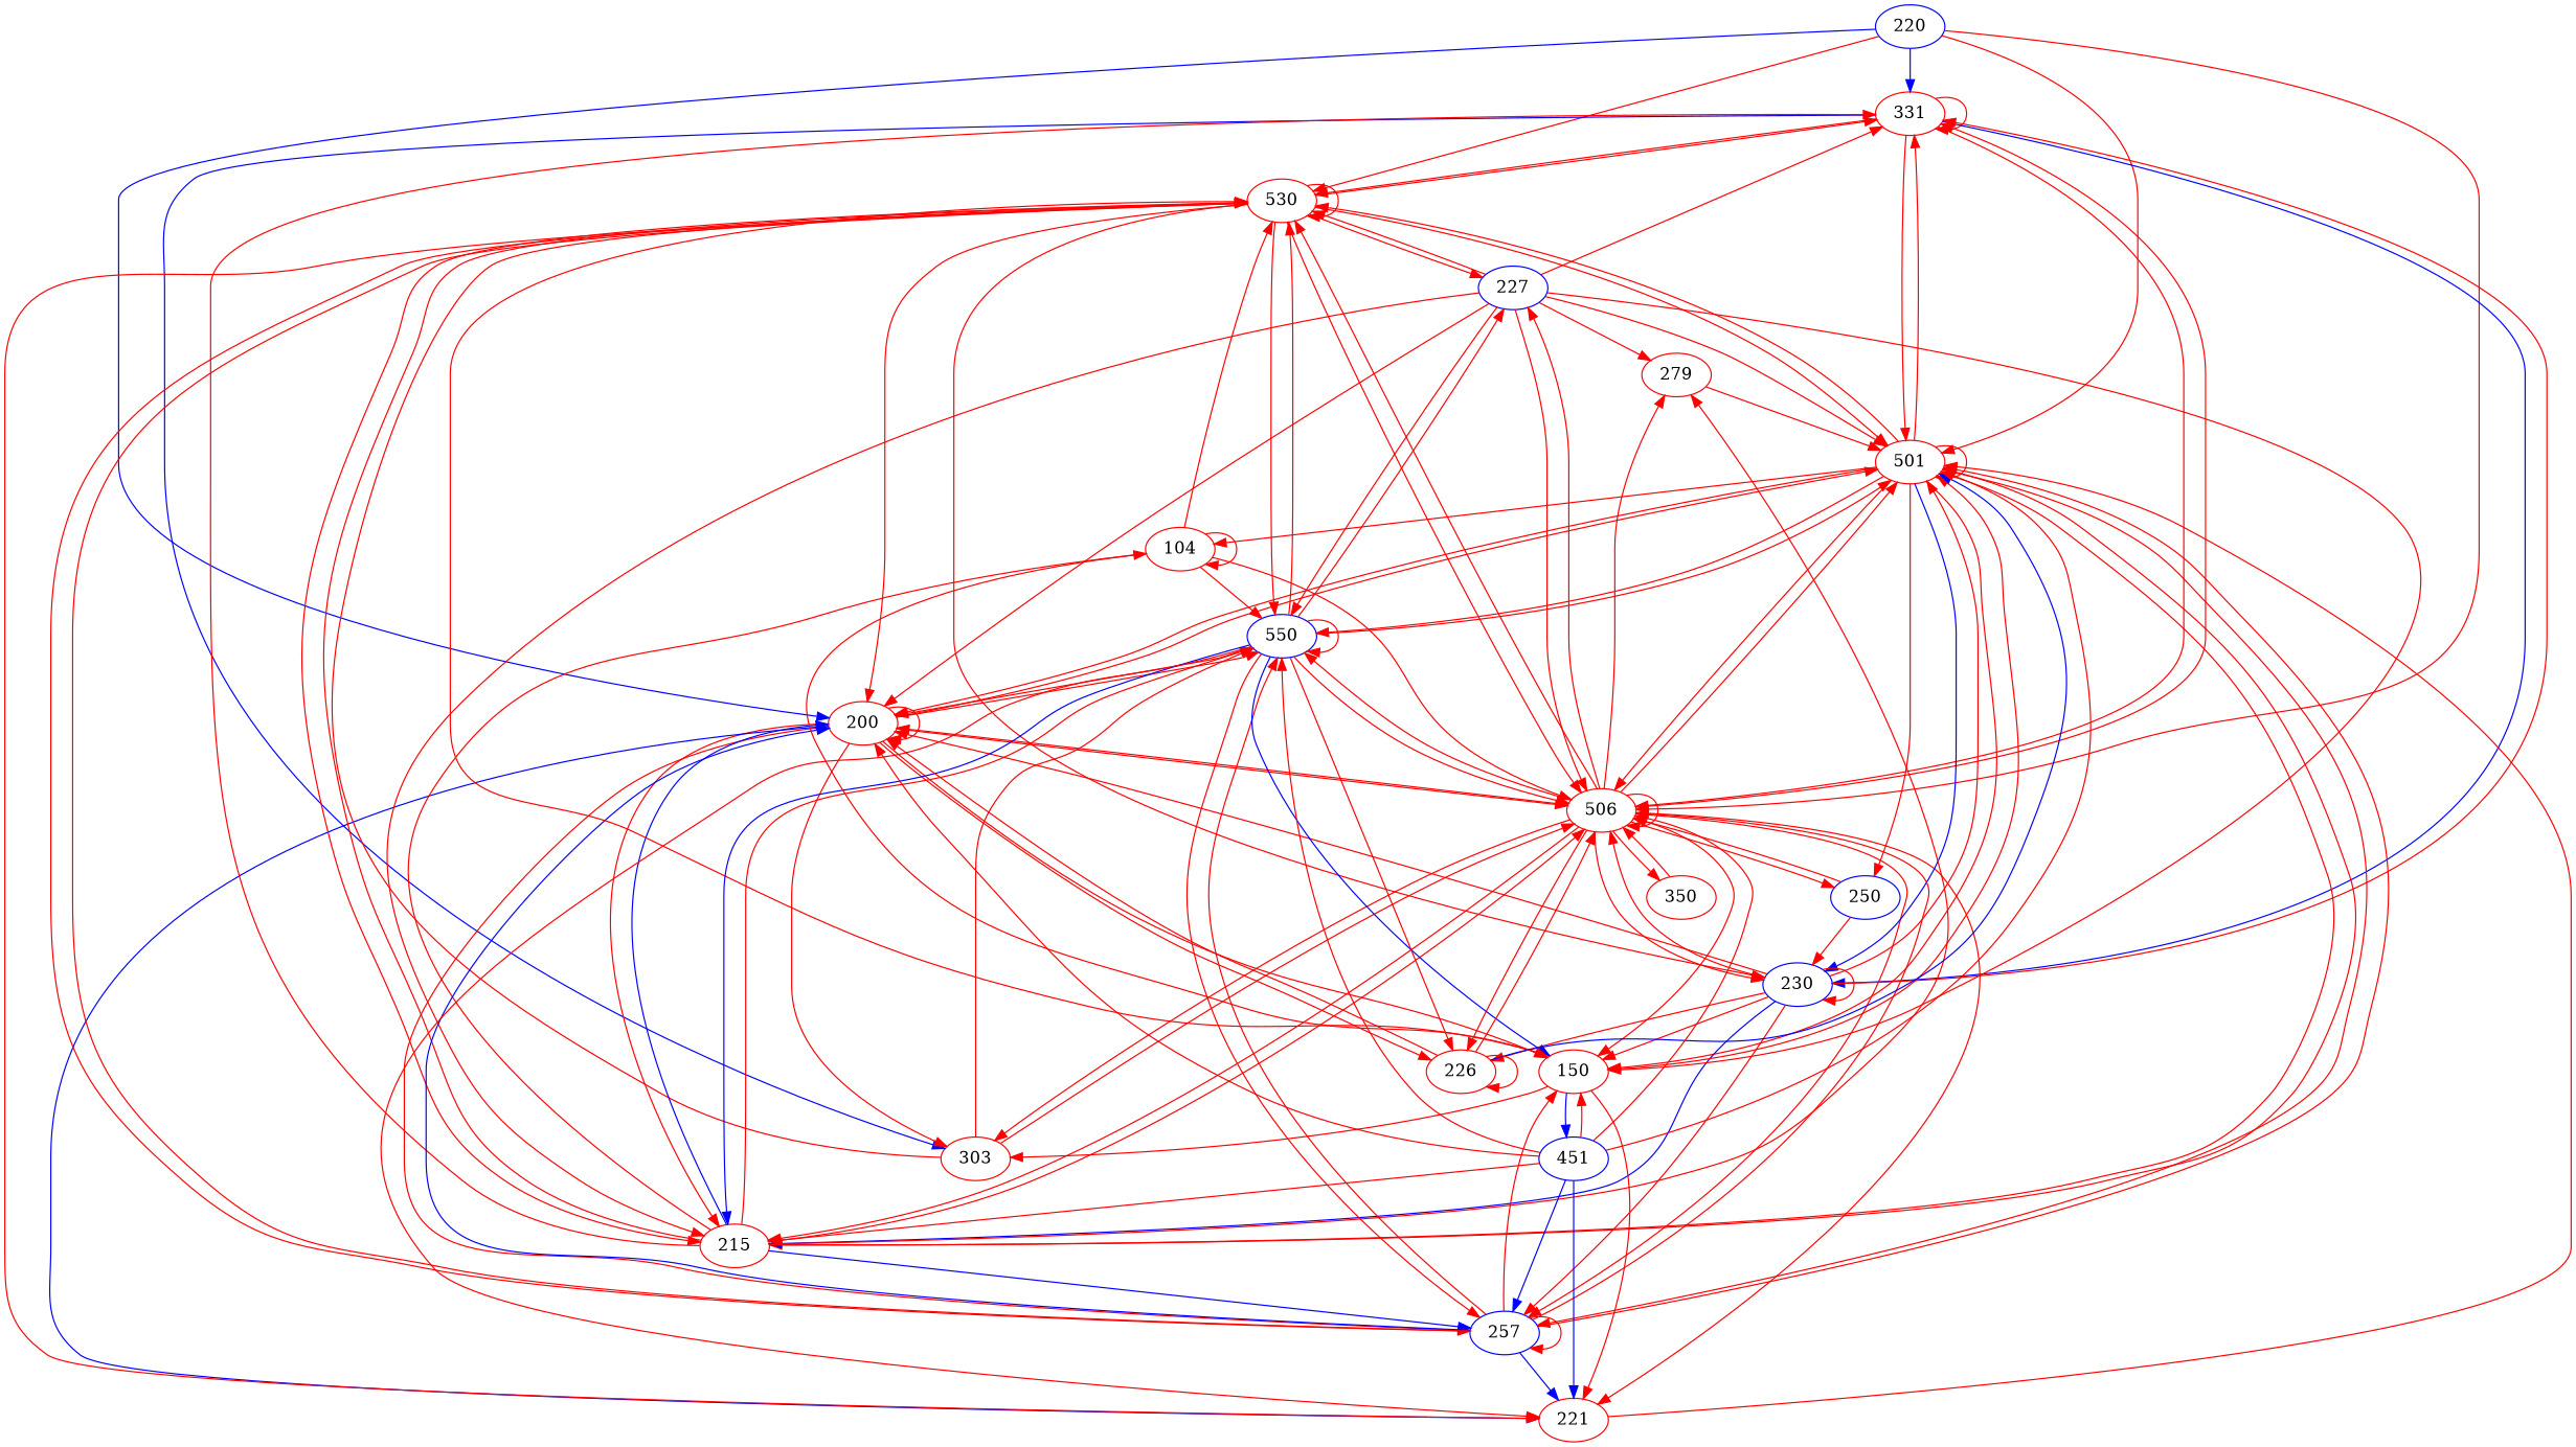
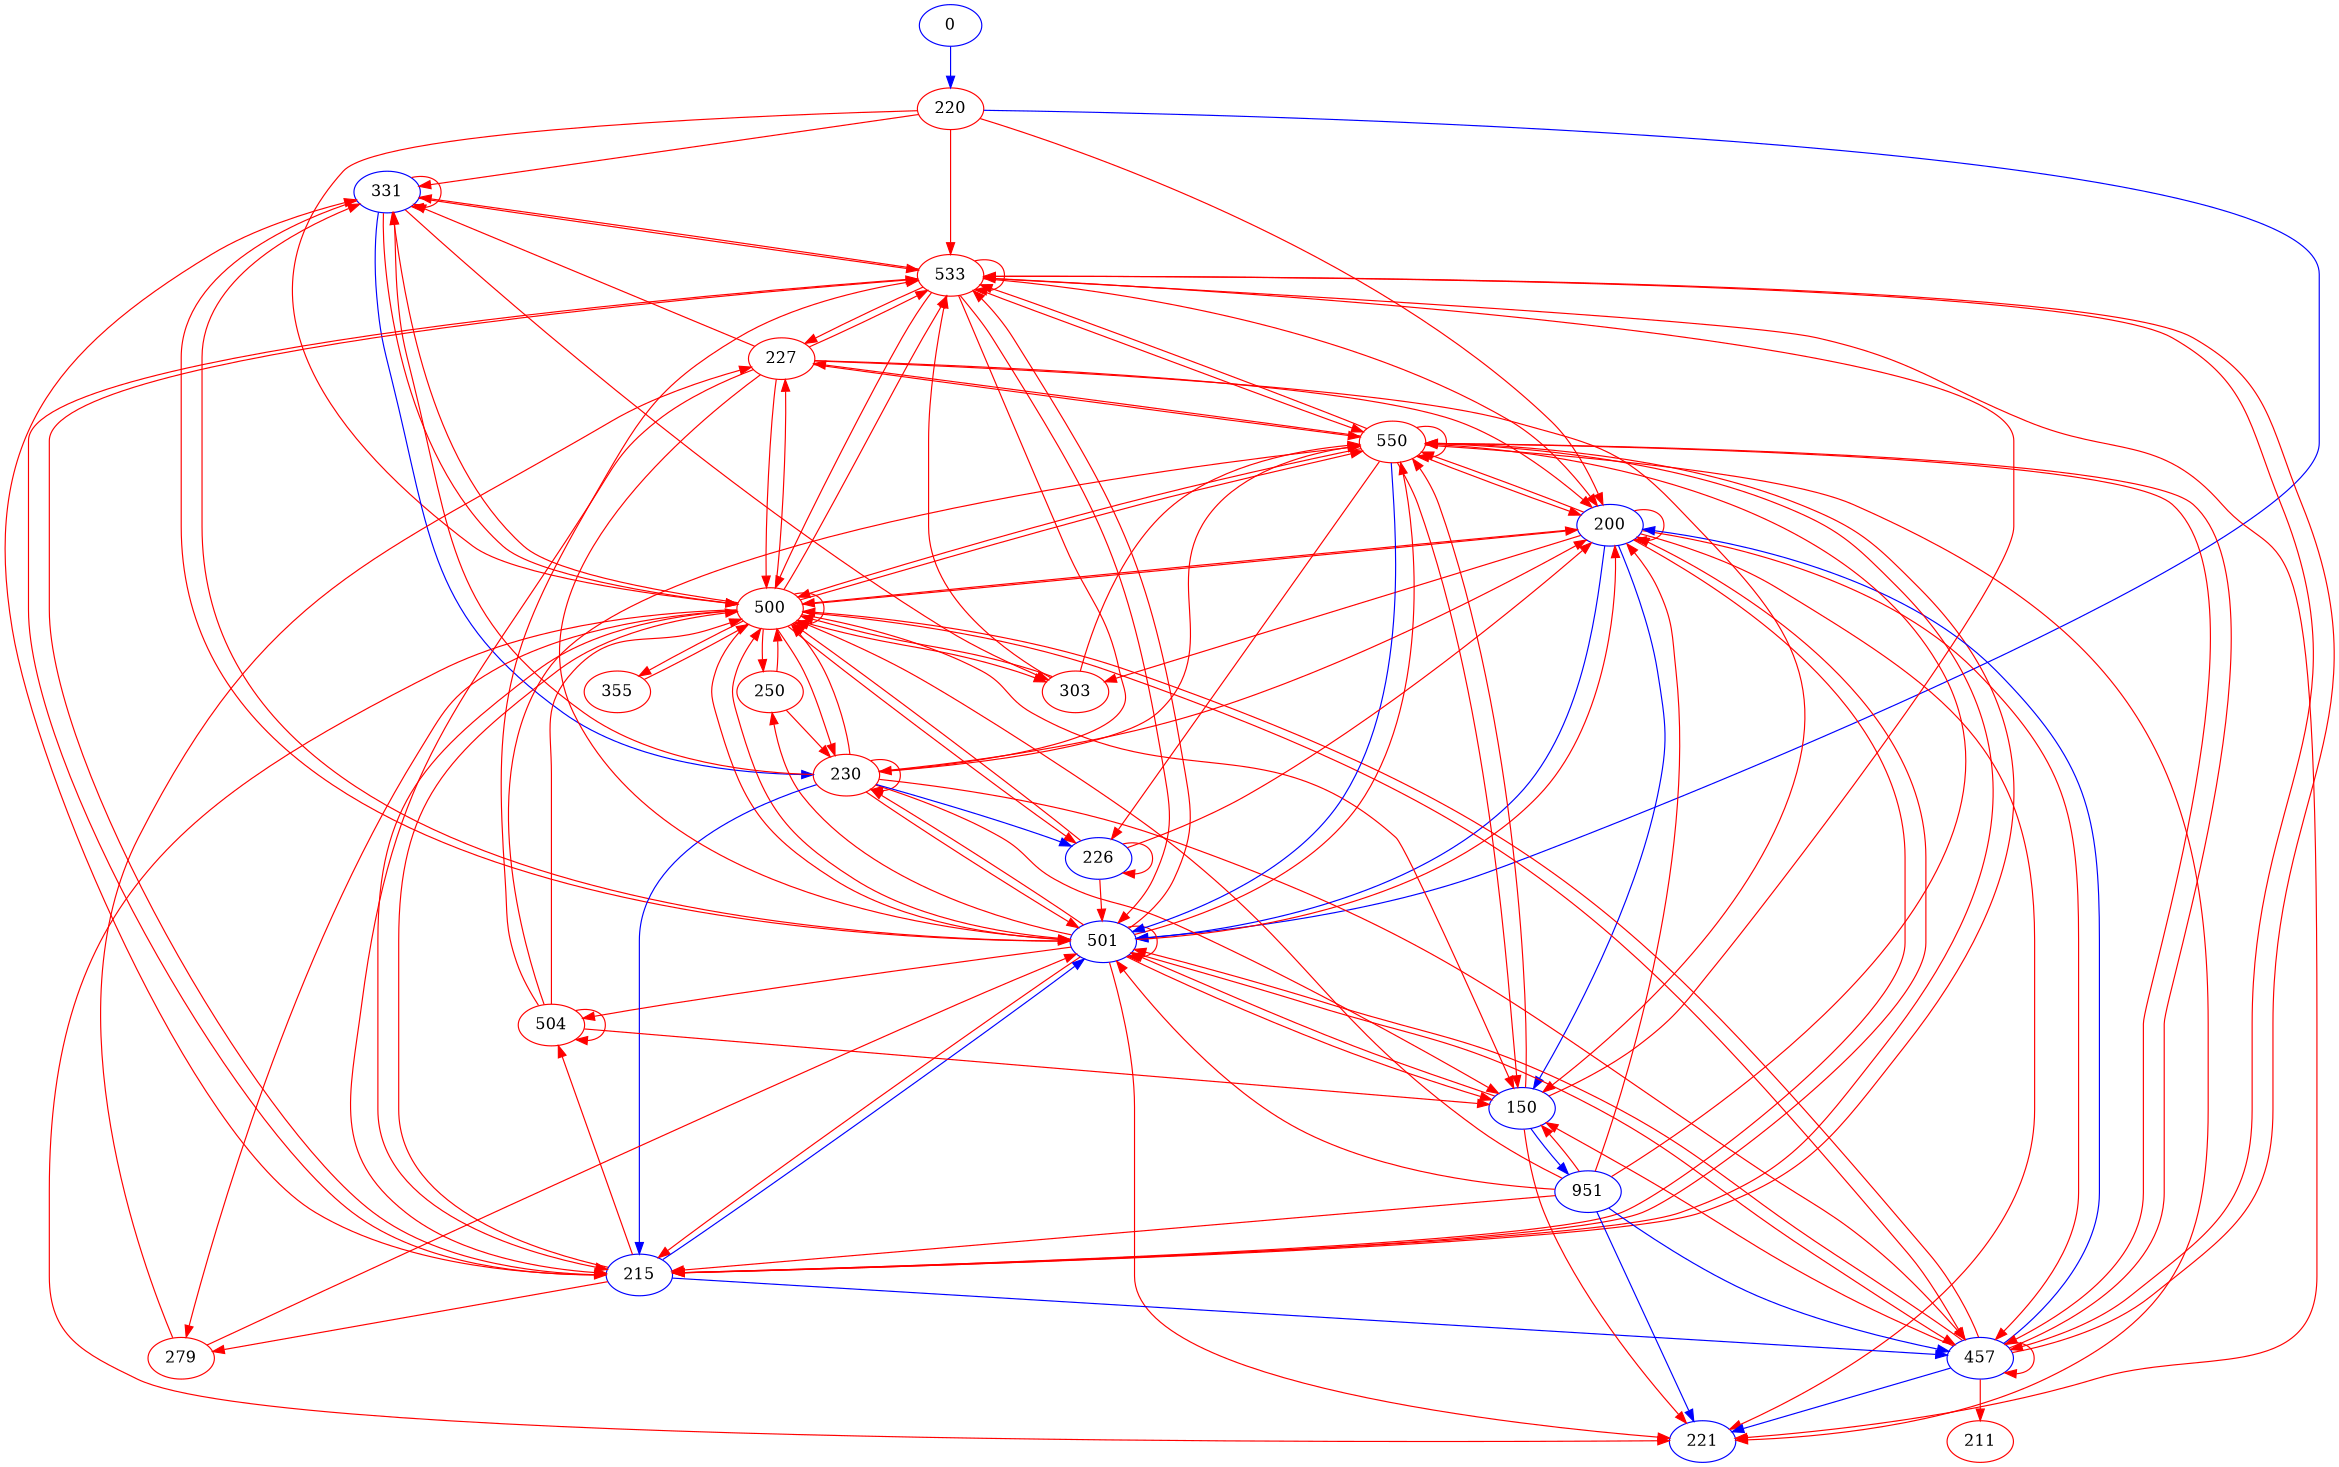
  digraph {
    node [color=red]
    edge [color=red]
-   220 [color=blue]
-   331
-   200
-   530
-   500 [label=506]
-   501
-   230 [color=blue]
+   0 [color=blue]
+   220
+   331 [color=blue]
+   200 [color=blue]
+   530 [label=533]
+   500
+   501 [color=blue]
+   230
    n9 [label=303]
-   215
-   257 [color=blue]
-   150
-   550 [color=blue]
-   226
-   221
-   227 [color=blue]
+   215 [color=blue]
+   257 [color=blue label=457]
+   150 [color=blue]
+   550
+   226 [color=blue]
+   221 [color=blue]
+   227
    n17 [label=279]
-   250 [color=blue]
-   350
-   504 [label=104]
-   451 [color=blue]
-   220 -> 331 [color=blue]
-   220 -> 200 [color=blue]
+   250
+   350 [label=355]
+   504
+   211
+   451 [color=blue label=951]
+   0 -> 220 [color=blue]
+   220 -> 331
+   220 -> 200
    220 -> 530
    220 -> 500
-   220 -> 501
+   220 -> 501 [color=blue]
    331 -> 331
    331 -> 530
    331 -> 500
    331 -> 501
    331 -> 230 [color=blue]
-   331 -> n9 [color=blue]
+   331 -> n9
    200 -> 200
    200 -> 500
-   200 -> 501
+   200 -> 501 [color=blue]
    200 -> n9
    200 -> 215
    200 -> 257
-   200 -> 150
+   200 -> 150 [color=blue]
    200 -> 550
-   200 -> 226
-   200 -> 221 [color=blue]
+   200 -> 221
    530 -> 331
    530 -> 200
    530 -> 530
    530 -> 500
    530 -> 501
    530 -> 230
    530 -> 215
    530 -> 257
    530 -> 550
    530 -> 221
    530 -> 227
    500 -> 331
    500 -> 200
    500 -> 530
    500 -> 500
    500 -> 501
    500 -> 230
    500 -> n9
    500 -> 215
    500 -> 257
    500 -> 150
    500 -> 550
    500 -> 226
    500 -> 221
    500 -> 227
    500 -> n17
    500 -> 250
    500 -> 350
    501 -> 331
    501 -> 200
    501 -> 530
    501 -> 500
    501 -> 501
-   501 -> 230 [color=blue]
+   501 -> 230
    501 -> 215
    501 -> 257
    501 -> 150
    501 -> 550
-   221 -> 501
+   501 -> 221
    501 -> 250
    501 -> 504
    230 -> 331
    230 -> 200
    230 -> 500
    230 -> 501
    230 -> 230
    230 -> 215 [color=blue]
    230 -> 257
    230 -> 150
-   230 -> 226
+   230 -> 550
+   230 -> 226 [color=blue]
    n9 -> 530
    n9 -> 500
    n9 -> 550
    215 -> 331
-   215 -> 200 [color=blue]
+   215 -> 200
    215 -> 530
    215 -> 500
-   215 -> 501
+   215 -> 501 [color=blue]
    215 -> 257 [color=blue]
    215 -> 550
    215 -> n17
    215 -> 504
    257 -> 200 [color=blue]
    257 -> 530
    257 -> 500
    257 -> 501
    257 -> 257
    257 -> 150
    257 -> 550
    257 -> 221 [color=blue]
+   257 -> 211
    150 -> 530
    150 -> 501
-   150 -> n9
+   150 -> 550
    150 -> 221
    150 -> 451 [color=blue]
    550 -> 200
    550 -> 530
    550 -> 500
-   550 -> 501
-   550 -> 215 [color=blue]
+   550 -> 501 [color=blue]
+   550 -> 215
    550 -> 257
-   550 -> 150 [color=blue]
+   550 -> 150
    550 -> 550
    550 -> 226
    550 -> 221
    550 -> 227
    226 -> 200
    226 -> 500
-   226 -> 501 [color=blue]
+   226 -> 501
    226 -> 226
    227 -> 331
    227 -> 200
    227 -> 530
    227 -> 500
    227 -> 501
    227 -> 215
    227 -> 150
    227 -> 550
    n17 -> 501
-   227 -> n17
+   n17 -> 227
    250 -> 500
    250 -> 230
    350 -> 500
    504 -> 530
    504 -> 500
    504 -> 150
    504 -> 550
    504 -> 504
    451 -> 200
    451 -> 500
    451 -> 501
    451 -> 215
    451 -> 257 [color=blue]
    451 -> 150
    451 -> 550
    451 -> 221 [color=blue]
  }
